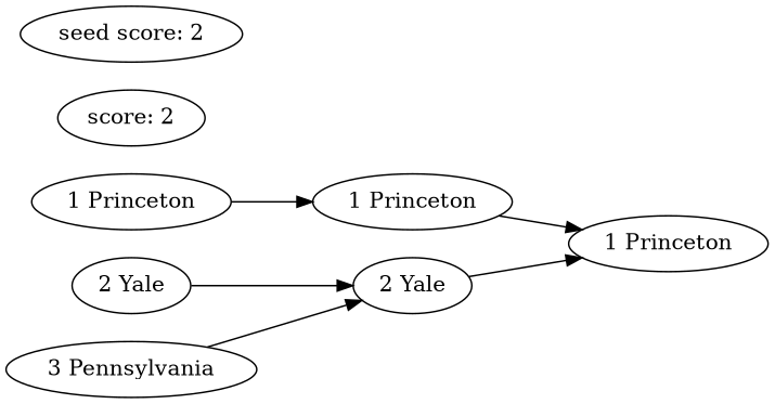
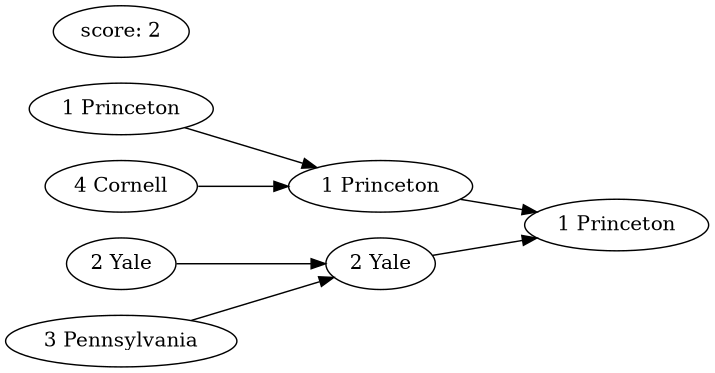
  digraph {
    rankdir=LR
    n1 [label="1 Princeton"]
    n2 [label="1 Princeton"]
    n3 [label="1 Princeton"]
+   n4 [label="4 Cornell"]
    n5 [label="2 Yale"]
    n6 [label="2 Yale"]
    n7 [label="3 Pennsylvania"]
    n8 [label="score: 2"]
-   n9 [label="seed score: 2"]
    n2 -> n1
    n3 -> n2
+   n4 -> n2
    n5 -> n1
    n6 -> n5
    n7 -> n5
  }
